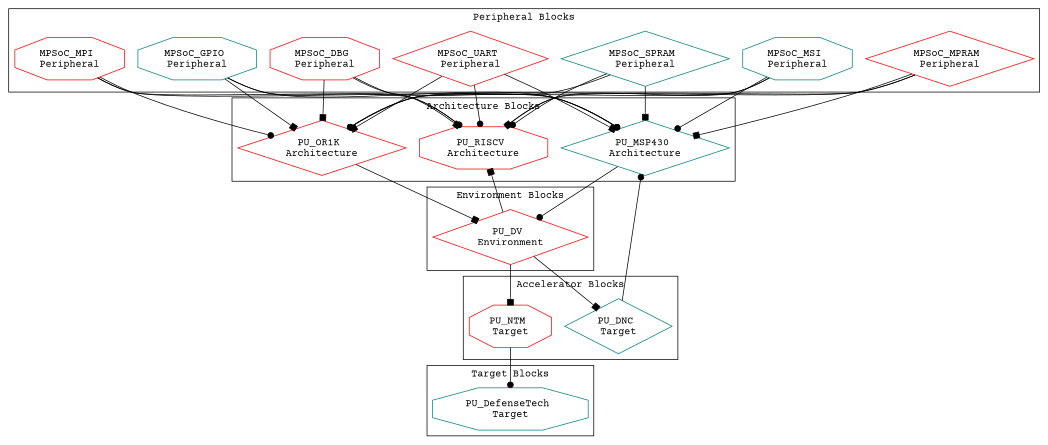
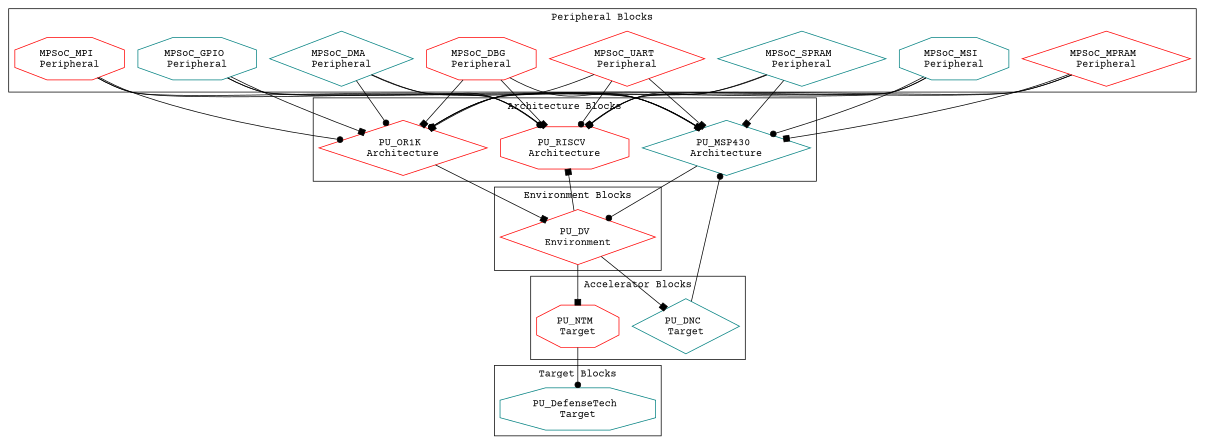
  digraph {
    fontname="Courier Prime"
    rankdir=TB
    node [color=red fontname="Courier Prime" shape=diamond]
    edge [arrowhead=dot fontname="Courier Prime"]
    n1 [label="MPSoC_DBG \nPeripheral" shape=octagon]
+   n2 [color=teal label="MPSoC_DMA \nPeripheral"]
    n3 [color=teal label="MPSoC_GPIO \nPeripheral" shape=octagon]
    n4 [label="MPSoC_MPI \nPeripheral" shape=octagon]
    n5 [label="MPSoC_MPRAM \nPeripheral"]
    n6 [color=teal label="MPSoC_MSI \nPeripheral" shape=octagon]
    n7 [color=teal label="MPSoC_SPRAM \nPeripheral"]
    n8 [label="MPSoC_UART \nPeripheral"]
    n9 [color=teal label="PU_MSP430 \nArchitecture"]
    n10 [label="PU_OR1K \nArchitecture"]
    n11 [label="PU_RISCV \nArchitecture" shape=octagon]
    n12 [label="PU_DV \nEnvironment"]
    n13 [color=teal label="PU_DefenseTech \nTarget" shape=octagon]
    n14 [label="PU_NTM \nTarget" shape=octagon]
    n15 [color=teal label="PU_DNC \nTarget"]
    subgraph cluster_1 {
      label="Peripheral Blocks"
      n1
+     n2
      n3
      n4
      n5
      n6
      n7
      n8
    }
    subgraph cluster_2 {
      label="Architecture Blocks"
      n9
      n10
      n11
    }
    subgraph cluster_3 {
      label="Environment Blocks"
      n12
    }
    subgraph cluster_4 {
      label="Target Blocks"
      n13
    }
    subgraph cluster_5 {
      label="Accelerator Blocks"
      n14
      n15
    }
    n1 -> n9
    n1 -> n10 [arrowhead=box]
    n1 -> n11 [arrowhead=box]
+   n2 -> n9 [arrowhead=box]
+   n2 -> n10
+   n2 -> n11
    n3 -> n9
    n3 -> n10 [arrowhead=box]
    n3 -> n11
    n4 -> n9
    n4 -> n10
    n4 -> n11
    n5 -> n9 [arrowhead=box]
    n5 -> n10
    n5 -> n11 [arrowhead=box]
    n6 -> n9
    n6 -> n10
    n6 -> n11
    n7 -> n9 [arrowhead=box]
    n7 -> n10
    n7 -> n11
    n8 -> n9 [arrowhead=box]
    n8 -> n10 [arrowhead=box]
    n8 -> n11
    n9 -> n12
    n10 -> n12 [arrowhead=box]
    n12 -> n11 [arrowhead=box]
    n12 -> n14 [arrowhead=box]
    n12 -> n15 [arrowhead=box]
    n14 -> n13
    n15 -> n9
  }
